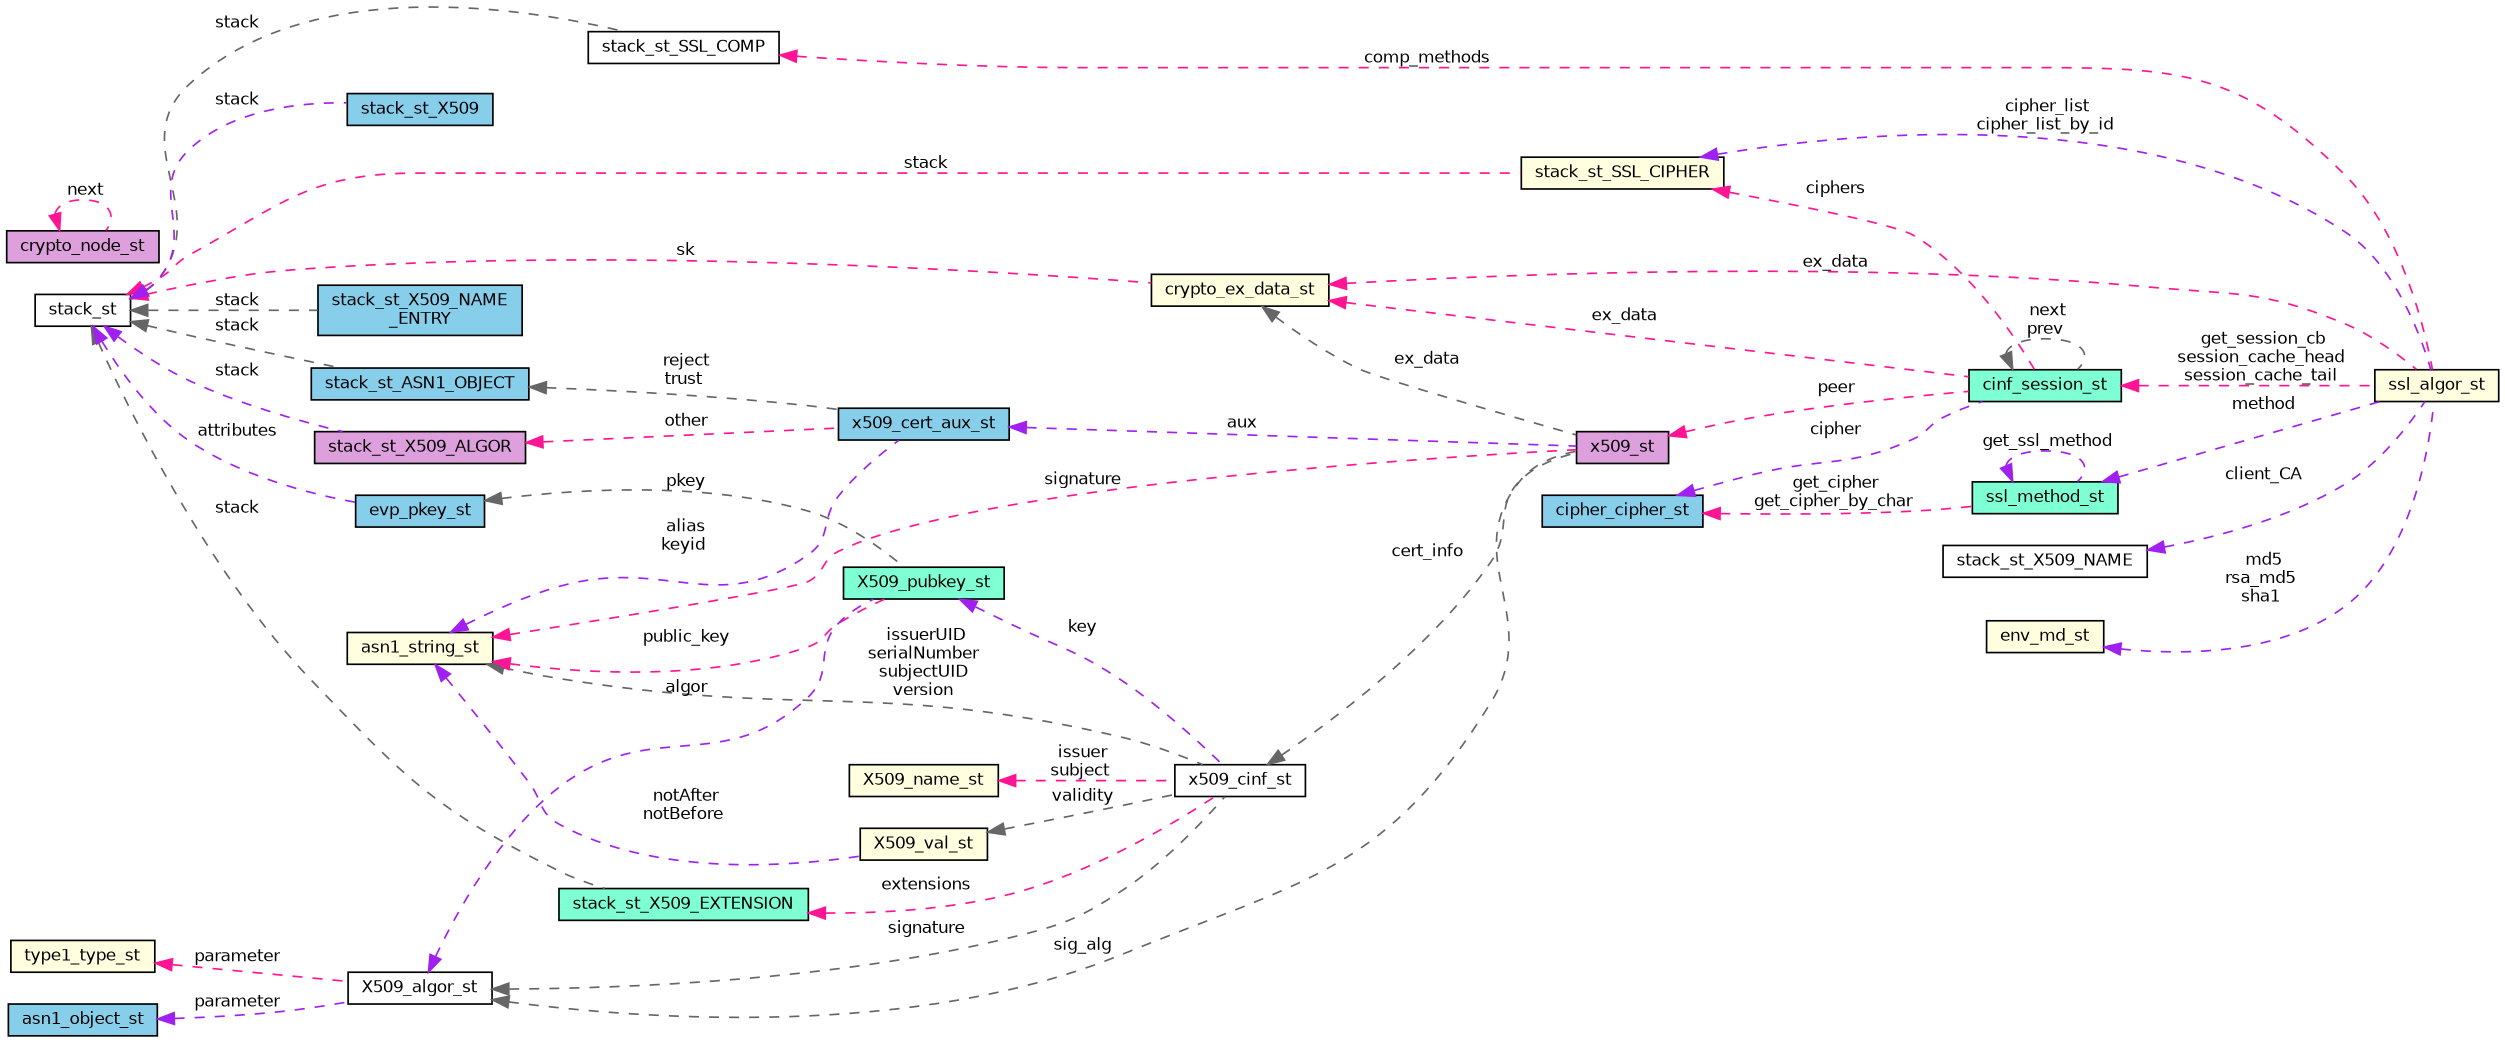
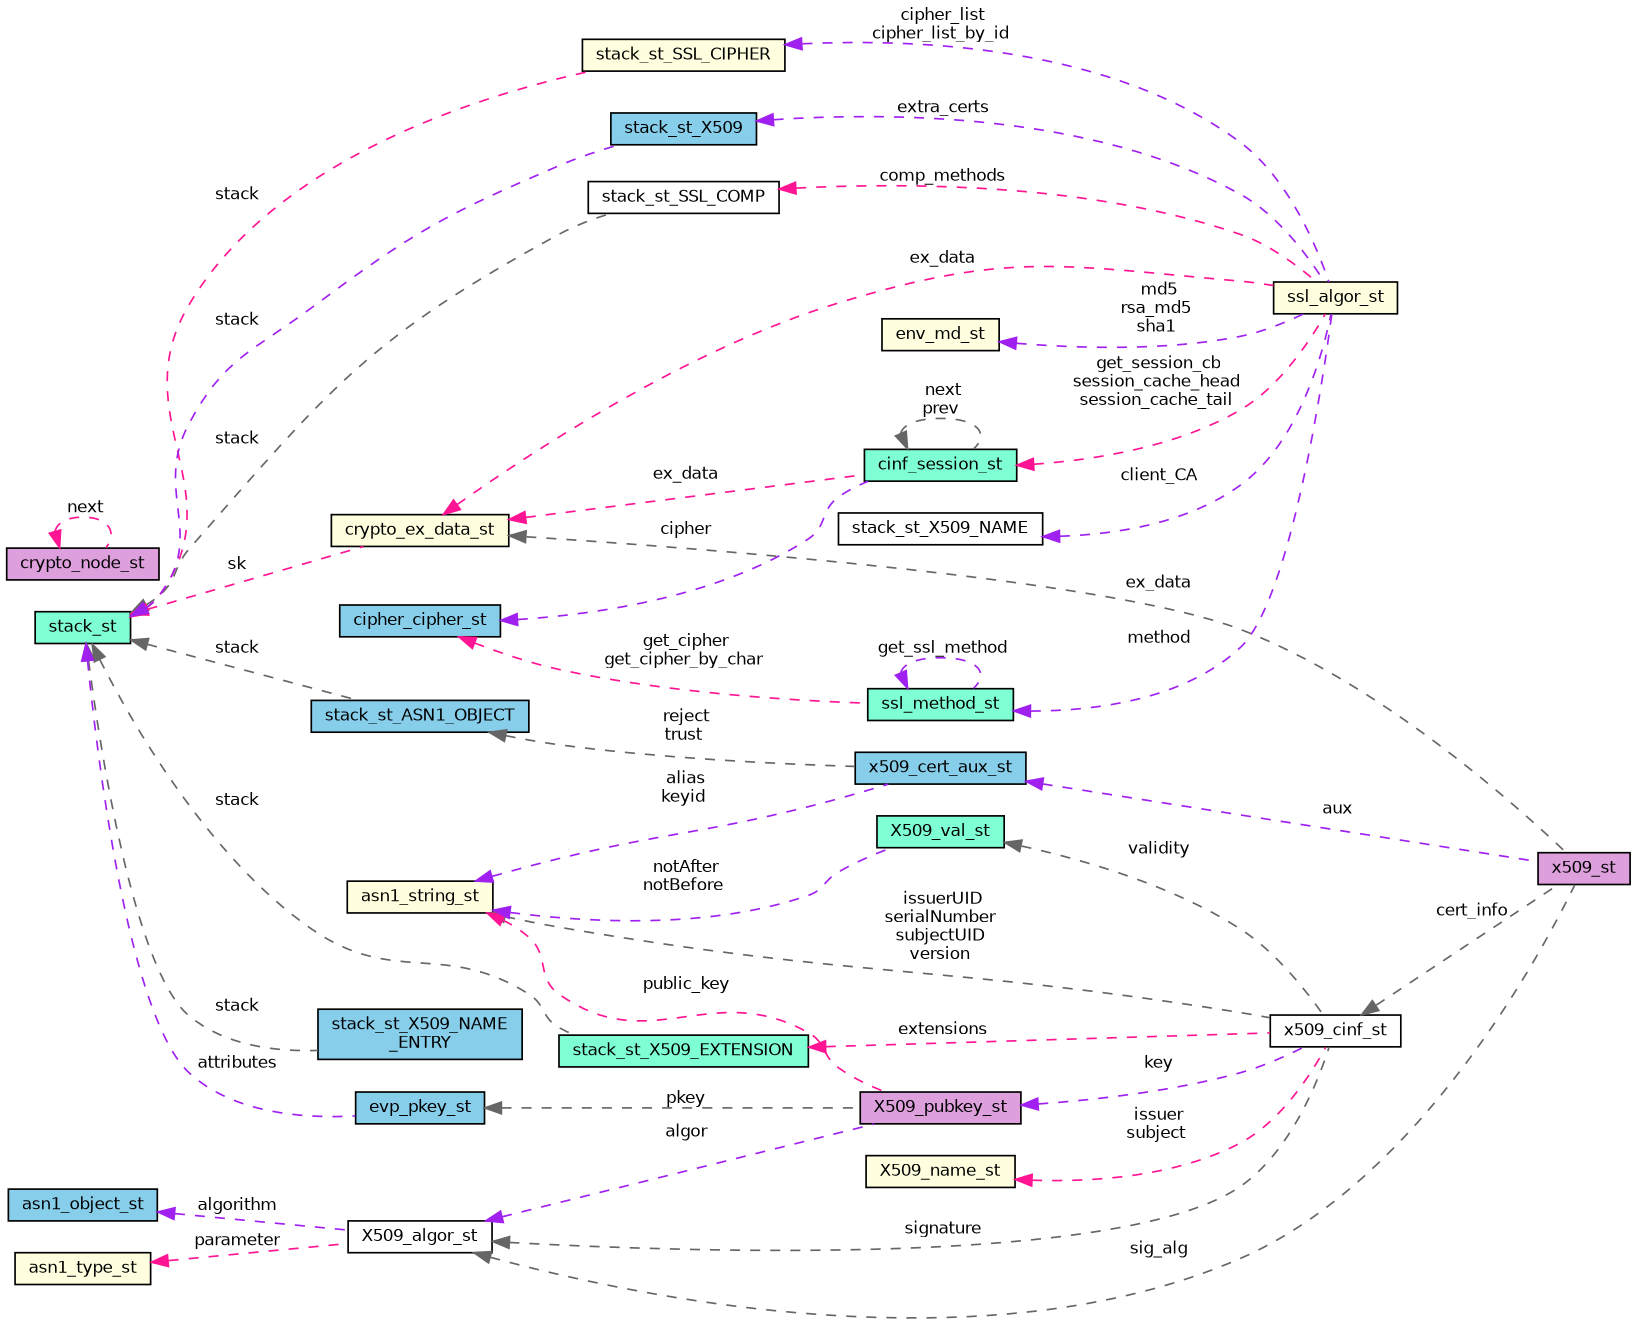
  digraph {
    rankdir=LR
    node [color=black fillcolor=lightyellow fontname=Helvetica fontsize=10 shape=record style=filled]
    edge [color=deeppink dir=back fontname=Helvetica fontsize=10 labelfontname=Helvetica labelfontsize=10 style=dashed]
    n1 [fontcolor=black height=0.2 label=ssl_algor_st width=0.4]
    n2 [fillcolor=white height=0.2 label=stack_st_SSL_COMP width=0.4]
-   n3 [fillcolor=white height=0.2 label=stack_st width=0.4]
+   n3 [fillcolor=aquamarine height=0.2 label=stack_st width=0.4]
    n4 [fillcolor=aquamarine height=0.2 label=stack_st_X509_EXTENSION width=0.4]
    n5 [fillcolor=skyblue height=0.2 label="stack_st_X509_NAME\l_ENTRY" width=0.4]
    n6 [fillcolor=skyblue height=0.2 label=evp_pkey_st width=0.4]
    n7 [fillcolor=skyblue height=0.2 label=stack_st_ASN1_OBJECT width=0.4]
-   n8 [fillcolor=plum height=0.2 label=stack_st_X509_ALGOR width=0.4]
    n9 [height=0.2 label=crypto_ex_data_st width=0.4]
    n10 [height=0.2 label=stack_st_SSL_CIPHER width=0.4]
    n11 [fillcolor=skyblue height=0.2 label=stack_st_X509 width=0.4]
    n12 [fillcolor=white height=0.2 label=x509_cinf_st width=0.4]
-   n13 [fillcolor=aquamarine height=0.2 label=X509_pubkey_st width=0.4]
+   n13 [fillcolor=plum height=0.2 label=X509_pubkey_st width=0.4]
    n14 [fillcolor=skyblue height=0.2 label=x509_cert_aux_st width=0.4]
    n15 [fillcolor=aquamarine height=0.2 label=cinf_session_st width=0.4]
    n16 [fillcolor=plum height=0.2 label=x509_st width=0.4]
    n17 [fillcolor=white height=0.2 label=stack_st_X509_NAME width=0.4]
    n18 [fillcolor=skyblue height=0.2 label=cipher_cipher_st width=0.4]
    n19 [fillcolor=aquamarine height=0.2 label=ssl_method_st width=0.4]
    n20 [height=0.2 label=asn1_string_st width=0.4]
-   n21 [height=0.2 label=X509_val_st width=0.4]
+   n21 [fillcolor=aquamarine height=0.2 label=X509_val_st width=0.4]
    n22 [height=0.2 label=X509_name_st width=0.4]
    n23 [fillcolor=white height=0.2 label=X509_algor_st width=0.4]
    n24 [fillcolor=skyblue height=0.2 label=asn1_object_st width=0.4]
-   n25 [height=0.2 label=type1_type_st width=0.4]
+   n25 [height=0.2 label=asn1_type_st width=0.4]
    n26 [height=0.2 label=env_md_st width=0.4]
    n27 [fillcolor=plum height=0.2 label=crypto_node_st width=0.4]
    n2 -> n1 [label=" comp_methods"]
    n3 -> n2 [color=gray40 label=" stack"]
    n3 -> n4 [color=gray40 label=" stack"]
    n3 -> n5 [color=gray40 label=" stack"]
    n3 -> n6 [color=purple label=" attributes"]
    n3 -> n7 [color=gray40 label=" stack"]
-   n3 -> n8 [color=purple label=" stack"]
    n3 -> n9 [label=" sk"]
    n3 -> n10 [label=" stack"]
    n3 -> n11 [color=purple label=" stack"]
    n4 -> n12 [label=" extensions"]
    n6 -> n13 [color=gray40 label=" pkey"]
    n7 -> n14 [color=gray40 label=" reject\ntrust"]
-   n8 -> n14 [label=" other"]
    n9 -> n1 [label=" ex_data"]
    n9 -> n15 [label=" ex_data"]
    n9 -> n16 [color=gray40 label=" ex_data"]
    n10 -> n1 [color=purple label=" cipher_list\ncipher_list_by_id"]
-   n10 -> n15 [label=" ciphers"]
+   n11 -> n1 [color=purple label=" extra_certs"]
    n12 -> n16 [color=gray40 label=" cert_info"]
    n13 -> n12 [color=purple label=" key"]
    n14 -> n16 [color=purple label=" aux"]
    n15 -> n1 [label=" get_session_cb\nsession_cache_head\nsession_cache_tail"]
    n15 -> n15 [color=gray40 label=" next\nprev"]
-   n16 -> n15 [label=" peer"]
    n17 -> n1 [color=purple label=" client_CA"]
    n18 -> n15 [color=purple label=" cipher"]
    n18 -> n19 [label=" get_cipher\nget_cipher_by_char"]
    n19 -> n1 [color=purple label=" method"]
    n19 -> n19 [color=purple label=" get_ssl_method"]
    n20 -> n12 [color=gray40 label=" issuerUID\nserialNumber\nsubjectUID\nversion"]
    n20 -> n13 [label=" public_key"]
    n20 -> n14 [color=purple label=" alias\nkeyid"]
-   n20 -> n16 [label=" signature"]
    n20 -> n21 [color=purple label=" notAfter\nnotBefore"]
    n21 -> n12 [color=gray40 label=" validity"]
    n22 -> n12 [label=" issuer\nsubject"]
    n23 -> n12 [color=gray40 label=" signature"]
    n23 -> n13 [color=purple label=" algor"]
    n23 -> n16 [color=gray40 label=" sig_alg"]
-   n24 -> n23 [color=purple label=" parameter"]
+   n24 -> n23 [color=purple label=" algorithm"]
    n25 -> n23 [label=" parameter"]
    n26 -> n1 [color=purple label=" md5\nrsa_md5\nsha1"]
    n27 -> n27 [label=" next"]
  }
